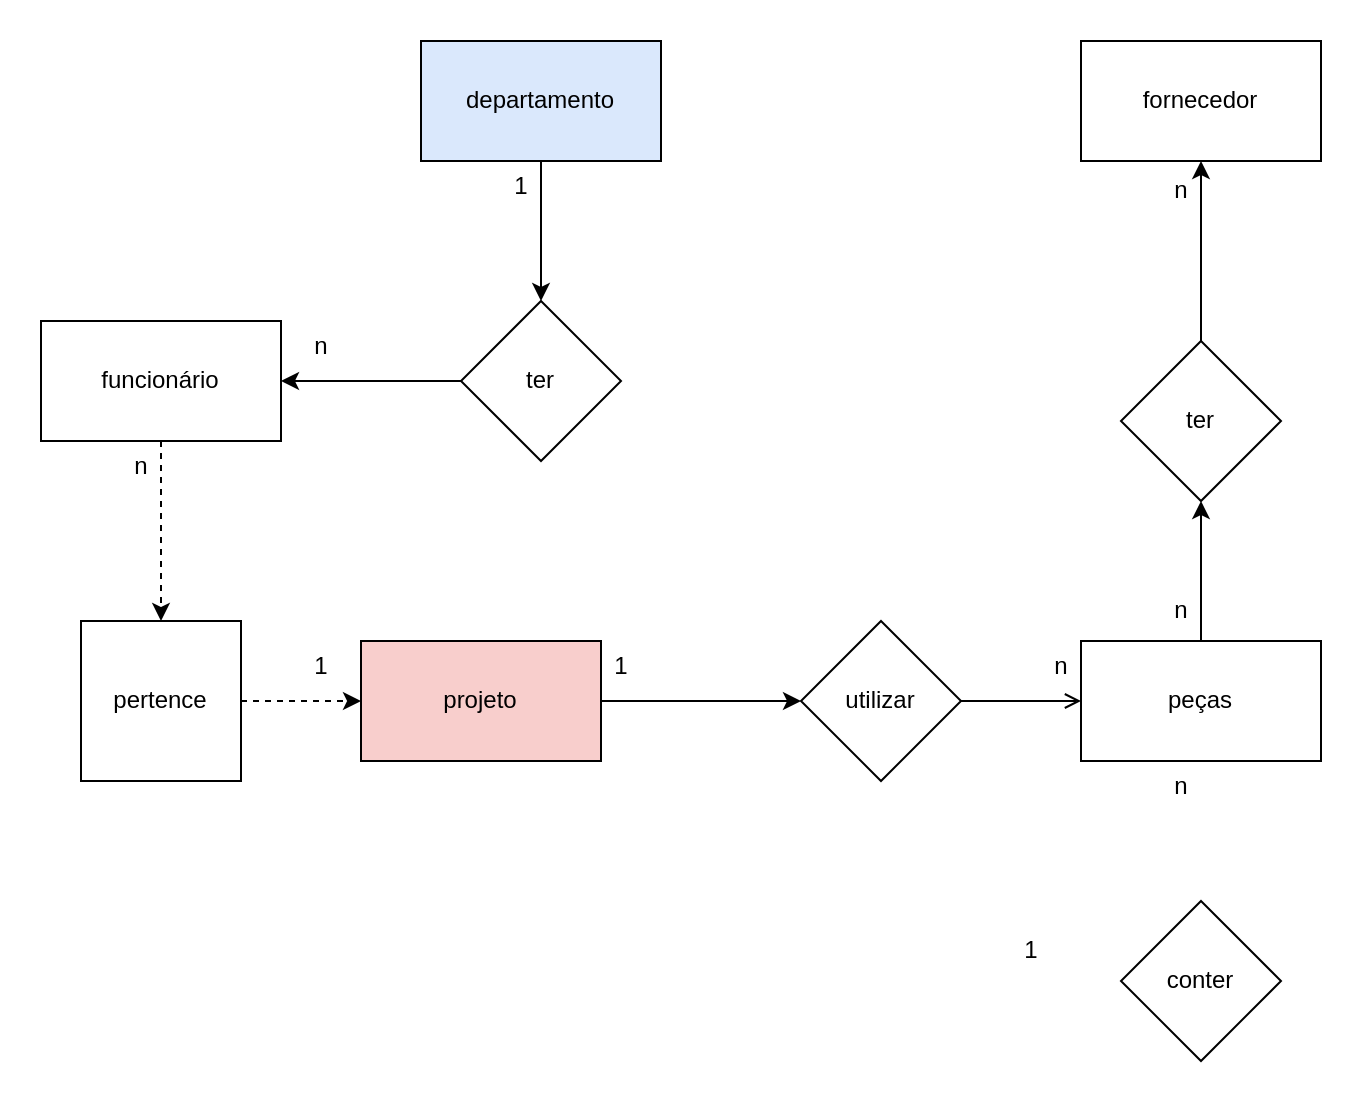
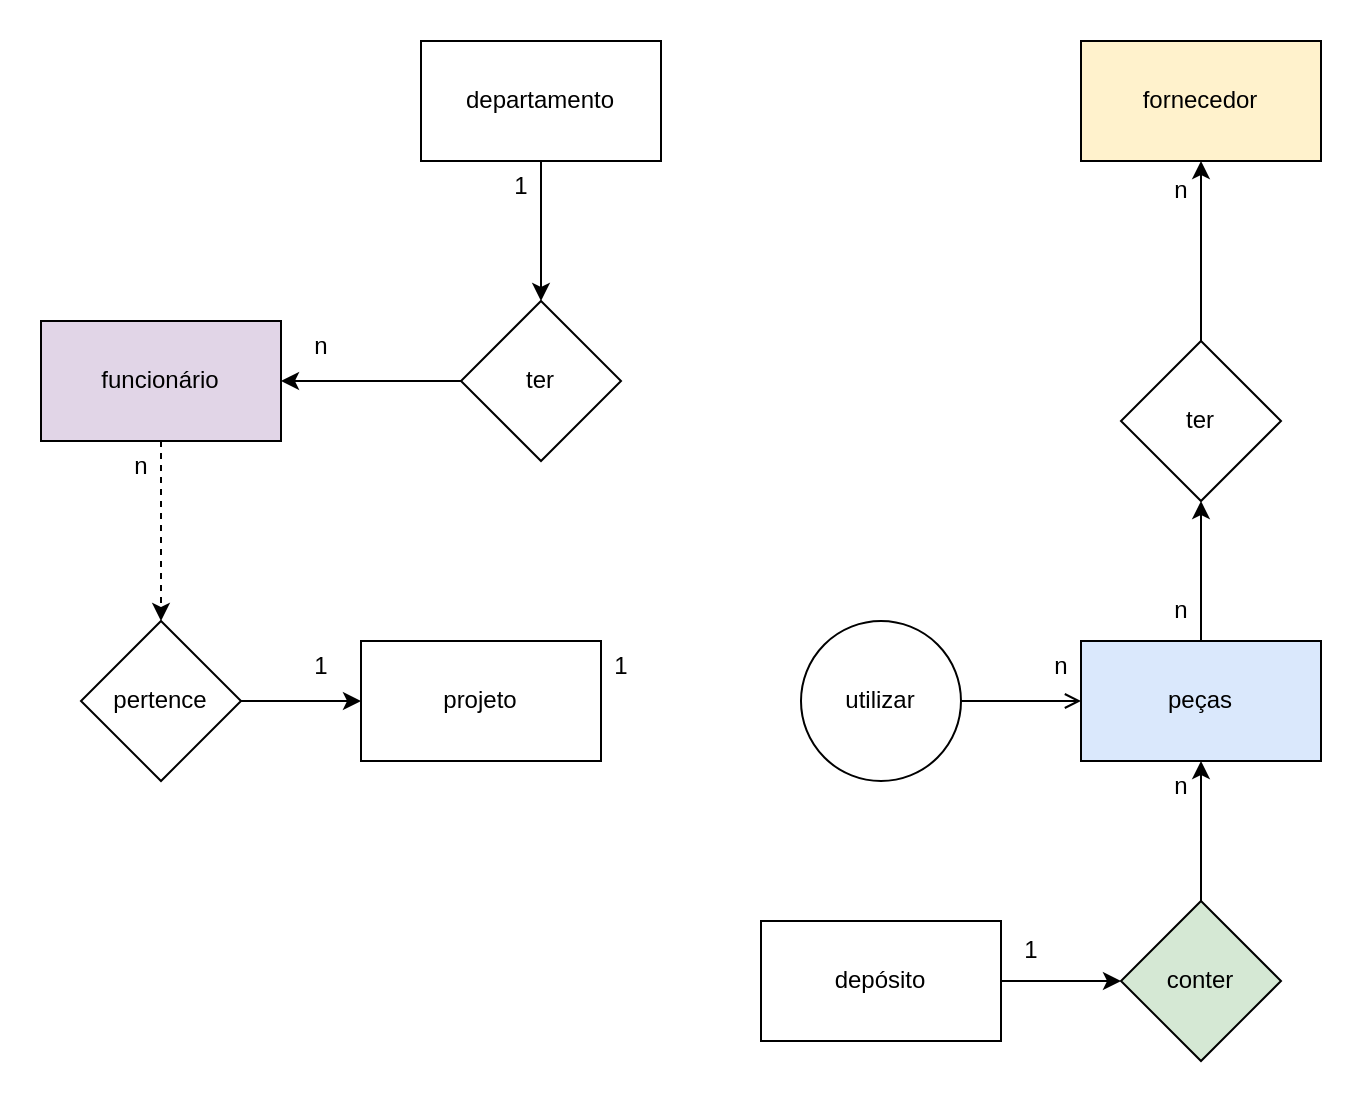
  <mxCell id="0" />
  <mxCell id="1" parent="0" />
  <mxCell id="2" value="" style="edgeStyle=orthogonalEdgeStyle;rounded=0;orthogonalLoop=1;jettySize=auto;html=1;" edge="1" parent="1" source="3" target="5"><mxGeometry relative="1" as="geometry" /></mxCell>
- <mxCell id="3" value="&lt;div&gt;departamento&lt;/div&gt;" style="whiteSpace=wrap;html=1;fillColor=#dae8fc;" vertex="1" parent="1"><mxGeometry x="210" y="20" width="120" height="60" as="geometry" /></mxCell>
+ <mxCell id="3" value="&lt;div&gt;departamento&lt;/div&gt;" style="whiteSpace=wrap;html=1;" vertex="1" parent="1"><mxGeometry x="210" y="20" width="120" height="60" as="geometry" /></mxCell>
  <mxCell id="4" value="" style="edgeStyle=orthogonalEdgeStyle;rounded=0;orthogonalLoop=1;jettySize=auto;html=1;" edge="1" parent="1" source="5" target="7"><mxGeometry relative="1" as="geometry" /></mxCell>
  <mxCell id="5" value="ter" style="rhombus;whiteSpace=wrap;html=1;" vertex="1" parent="1"><mxGeometry x="230" y="150" width="80" height="80" as="geometry" /></mxCell>
  <mxCell id="6" value="" style="edgeStyle=orthogonalEdgeStyle;rounded=0;orthogonalLoop=1;jettySize=auto;html=1;dashed=1;" edge="1" parent="1" source="7" target="9"><mxGeometry relative="1" as="geometry" /></mxCell>
- <mxCell id="7" value="funcionário" style="whiteSpace=wrap;html=1;" vertex="1" parent="1"><mxGeometry x="20" y="160" width="120" height="60" as="geometry" /></mxCell>
- <mxCell id="8" value="" style="edgeStyle=orthogonalEdgeStyle;rounded=0;orthogonalLoop=1;jettySize=auto;html=1;dashed=1;" edge="1" parent="1" source="9" target="11"><mxGeometry relative="1" as="geometry" /></mxCell>
- <mxCell id="9" value="pertence" style="whiteSpace=wrap;html=1;rounded=0;" vertex="1" parent="1"><mxGeometry x="40" y="310" width="80" height="80" as="geometry" /></mxCell>
- <mxCell id="10" value="" style="edgeStyle=orthogonalEdgeStyle;rounded=0;orthogonalLoop=1;jettySize=auto;html=1;" edge="1" parent="1" source="11" target="13"><mxGeometry relative="1" as="geometry" /></mxCell>
- <mxCell id="11" value="projeto" style="whiteSpace=wrap;html=1;fillColor=#f8cecc;" vertex="1" parent="1"><mxGeometry x="180" y="320" width="120" height="60" as="geometry" /></mxCell>
+ <mxCell id="7" value="funcionário" style="whiteSpace=wrap;html=1;fillColor=#e1d5e7;" vertex="1" parent="1"><mxGeometry x="20" y="160" width="120" height="60" as="geometry" /></mxCell>
+ <mxCell id="8" value="" style="edgeStyle=orthogonalEdgeStyle;rounded=0;orthogonalLoop=1;jettySize=auto;html=1;" edge="1" parent="1" source="9" target="11"><mxGeometry relative="1" as="geometry" /></mxCell>
+ <mxCell id="9" value="pertence" style="rhombus;whiteSpace=wrap;html=1;" vertex="1" parent="1"><mxGeometry x="40" y="310" width="80" height="80" as="geometry" /></mxCell>
+ <mxCell id="11" value="projeto" style="whiteSpace=wrap;html=1;" vertex="1" parent="1"><mxGeometry x="180" y="320" width="120" height="60" as="geometry" /></mxCell>
  <mxCell id="12" value="" style="edgeStyle=orthogonalEdgeStyle;rounded=0;orthogonalLoop=1;jettySize=auto;html=1;endArrow=open;" edge="1" parent="1" source="13" target="15"><mxGeometry relative="1" as="geometry" /></mxCell>
- <mxCell id="13" value="utilizar" style="rhombus;whiteSpace=wrap;html=1;" vertex="1" parent="1"><mxGeometry x="400" y="310" width="80" height="80" as="geometry" /></mxCell>
+ <mxCell id="13" value="utilizar" style="ellipse;whiteSpace=wrap;html=1;" vertex="1" parent="1"><mxGeometry x="400" y="310" width="80" height="80" as="geometry" /></mxCell>
  <mxCell id="14" value="" style="edgeStyle=orthogonalEdgeStyle;rounded=0;orthogonalLoop=1;jettySize=auto;html=1;" edge="1" parent="1" source="15" target="17"><mxGeometry relative="1" as="geometry" /></mxCell>
- <mxCell id="15" value="peças" style="whiteSpace=wrap;html=1;" vertex="1" parent="1"><mxGeometry x="540" y="320" width="120" height="60" as="geometry" /></mxCell>
+ <mxCell id="15" value="peças" style="whiteSpace=wrap;html=1;fillColor=#dae8fc;" vertex="1" parent="1"><mxGeometry x="540" y="320" width="120" height="60" as="geometry" /></mxCell>
  <mxCell id="16" style="edgeStyle=orthogonalEdgeStyle;rounded=0;orthogonalLoop=1;jettySize=auto;html=1;exitX=0.5;exitY=0;exitDx=0;exitDy=0;entryX=0.5;entryY=1;entryDx=0;entryDy=0;" edge="1" parent="1" source="17" target="18"><mxGeometry relative="1" as="geometry" /></mxCell>
  <mxCell id="17" value="ter" style="rhombus;whiteSpace=wrap;html=1;" vertex="1" parent="1"><mxGeometry x="560" y="170" width="80" height="80" as="geometry" /></mxCell>
- <mxCell id="18" value="fornecedor" style="whiteSpace=wrap;html=1;" vertex="1" parent="1"><mxGeometry x="540" y="20" width="120" height="60" as="geometry" /></mxCell>
- <mxCell id="20" value="conter" style="rhombus;whiteSpace=wrap;html=1;" vertex="1" parent="1"><mxGeometry x="560" y="450" width="80" height="80" as="geometry" /></mxCell>
+ <mxCell id="18" value="fornecedor" style="whiteSpace=wrap;html=1;fillColor=#fff2cc;" vertex="1" parent="1"><mxGeometry x="540" y="20" width="120" height="60" as="geometry" /></mxCell>
+ <mxCell id="19" value="" style="edgeStyle=orthogonalEdgeStyle;rounded=0;orthogonalLoop=1;jettySize=auto;html=1;" edge="1" parent="1" source="20" target="15"><mxGeometry relative="1" as="geometry" /></mxCell>
+ <mxCell id="20" value="conter" style="rhombus;whiteSpace=wrap;html=1;fillColor=#d5e8d4;" vertex="1" parent="1"><mxGeometry x="560" y="450" width="80" height="80" as="geometry" /></mxCell>
+ <mxCell id="21" style="edgeStyle=orthogonalEdgeStyle;rounded=0;orthogonalLoop=1;jettySize=auto;html=1;exitX=1;exitY=0.5;exitDx=0;exitDy=0;entryX=0;entryY=0.5;entryDx=0;entryDy=0;" edge="1" parent="1" source="22" target="20"><mxGeometry relative="1" as="geometry" /></mxCell>
+ <mxCell id="22" value="depósito" style="whiteSpace=wrap;html=1;" vertex="1" parent="1"><mxGeometry x="380" y="460" width="120" height="60" as="geometry" /></mxCell>
  <mxCell id="23" value="1" style="text;html=1;align=center;verticalAlign=middle;resizable=0;points=[];autosize=1;strokeColor=none;fillColor=none;" vertex="1" parent="1"><mxGeometry x="245" y="78" width="30" height="30" as="geometry" /></mxCell>
  <mxCell id="24" value="n" style="text;html=1;align=center;verticalAlign=middle;resizable=0;points=[];autosize=1;strokeColor=none;fillColor=none;" vertex="1" parent="1"><mxGeometry x="145" y="158" width="30" height="30" as="geometry" /></mxCell>
  <mxCell id="25" value="n" style="text;html=1;align=center;verticalAlign=middle;resizable=0;points=[];autosize=1;strokeColor=none;fillColor=none;" vertex="1" parent="1"><mxGeometry x="55" y="218" width="30" height="30" as="geometry" /></mxCell>
  <mxCell id="26" value="1" style="text;html=1;align=center;verticalAlign=middle;resizable=0;points=[];autosize=1;strokeColor=none;fillColor=none;" vertex="1" parent="1"><mxGeometry x="145" y="318" width="30" height="30" as="geometry" /></mxCell>
  <mxCell id="27" value="1" style="text;html=1;align=center;verticalAlign=middle;resizable=0;points=[];autosize=1;strokeColor=none;fillColor=none;" vertex="1" parent="1"><mxGeometry x="295" y="318" width="30" height="30" as="geometry" /></mxCell>
  <mxCell id="28" value="n" style="text;html=1;align=center;verticalAlign=middle;resizable=0;points=[];autosize=1;strokeColor=none;fillColor=none;" vertex="1" parent="1"><mxGeometry x="515" y="318" width="30" height="30" as="geometry" /></mxCell>
  <mxCell id="29" value="n" style="text;html=1;align=center;verticalAlign=middle;resizable=0;points=[];autosize=1;strokeColor=none;fillColor=none;" vertex="1" parent="1"><mxGeometry x="575" y="80" width="30" height="30" as="geometry" /></mxCell>
  <mxCell id="30" value="n" style="text;html=1;align=center;verticalAlign=middle;resizable=0;points=[];autosize=1;strokeColor=none;fillColor=none;" vertex="1" parent="1"><mxGeometry x="575" y="290" width="30" height="30" as="geometry" /></mxCell>
  <mxCell id="31" value="n" style="text;html=1;align=center;verticalAlign=middle;resizable=0;points=[];autosize=1;strokeColor=none;fillColor=none;" vertex="1" parent="1"><mxGeometry x="575" y="378" width="30" height="30" as="geometry" /></mxCell>
  <mxCell id="32" value="1" style="text;html=1;align=center;verticalAlign=middle;resizable=0;points=[];autosize=1;strokeColor=none;fillColor=none;" vertex="1" parent="1"><mxGeometry x="500" y="460" width="30" height="30" as="geometry" /></mxCell>
